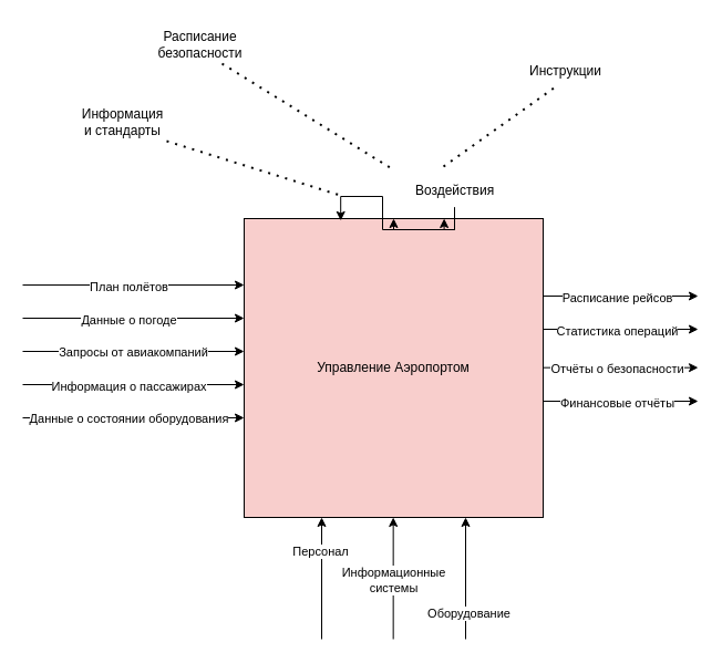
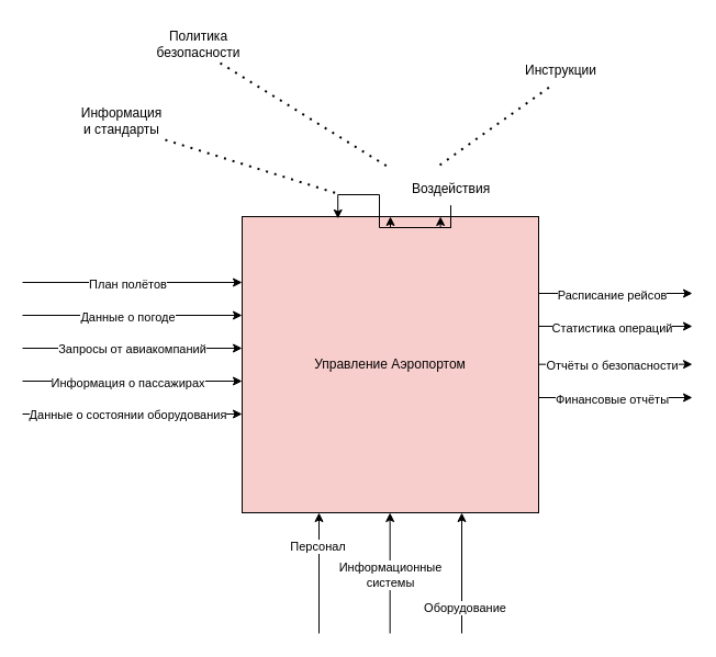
  <mxCell id="0" />
  <mxCell id="1" parent="0" />
  <mxCell id="2" value="Управление Аэропортом" style="whiteSpace=wrap;html=1;aspect=fixed;fillColor=#f8cecc;" vertex="1" parent="1"><mxGeometry x="220" y="197" width="270" height="270" as="geometry" /></mxCell>
  <mxCell id="3" value="" style="endArrow=classic;html=1;rounded=0;" edge="1" parent="1"><mxGeometry relative="1" as="geometry"><mxPoint x="20" y="257" as="sourcePoint" /><mxPoint x="220" y="257" as="targetPoint" /></mxGeometry></mxCell>
  <mxCell id="4" value="План полётов" style="edgeLabel;html=1;align=center;verticalAlign=middle;resizable=0;points=[];" vertex="1" connectable="0" parent="3"><mxGeometry x="-0.052" y="-1" relative="1" as="geometry"><mxPoint as="offset" /></mxGeometry></mxCell>
  <mxCell id="5" value="" style="endArrow=classic;html=1;rounded=0;" edge="1" parent="1"><mxGeometry relative="1" as="geometry"><mxPoint x="20" y="287" as="sourcePoint" /><mxPoint x="220" y="287" as="targetPoint" /></mxGeometry></mxCell>
  <mxCell id="6" value="Данные о погоде" style="edgeLabel;html=1;align=center;verticalAlign=middle;resizable=0;points=[];" vertex="1" connectable="0" parent="5"><mxGeometry x="-0.052" y="-1" relative="1" as="geometry"><mxPoint as="offset" /></mxGeometry></mxCell>
  <mxCell id="7" value="" style="endArrow=classic;html=1;rounded=0;" edge="1" parent="1"><mxGeometry relative="1" as="geometry"><mxPoint x="20" y="317" as="sourcePoint" /><mxPoint x="220" y="317" as="targetPoint" /></mxGeometry></mxCell>
  <mxCell id="8" value="Запросы от авиакомпаний" style="edgeLabel;html=1;align=center;verticalAlign=middle;resizable=0;points=[];" vertex="1" connectable="0" parent="7"><mxGeometry x="-0.052" y="-1" relative="1" as="geometry"><mxPoint x="4" y="-1" as="offset" /></mxGeometry></mxCell>
  <mxCell id="9" value="" style="endArrow=classic;html=1;rounded=0;" edge="1" parent="1"><mxGeometry relative="1" as="geometry"><mxPoint x="20" y="347" as="sourcePoint" /><mxPoint x="220" y="347" as="targetPoint" /></mxGeometry></mxCell>
  <mxCell id="10" value="Информация о пассажирах" style="edgeLabel;html=1;align=center;verticalAlign=middle;resizable=0;points=[];" vertex="1" connectable="0" parent="9"><mxGeometry x="-0.052" y="-1" relative="1" as="geometry"><mxPoint as="offset" /></mxGeometry></mxCell>
  <mxCell id="11" value="" style="endArrow=classic;html=1;rounded=0;" edge="1" parent="1"><mxGeometry relative="1" as="geometry"><mxPoint x="20" y="377" as="sourcePoint" /><mxPoint x="220" y="377" as="targetPoint" /></mxGeometry></mxCell>
  <mxCell id="12" value="Данные о состоянии оборудования" style="edgeLabel;html=1;align=center;verticalAlign=middle;resizable=0;points=[];" vertex="1" connectable="0" parent="11"><mxGeometry x="-0.052" y="-1" relative="1" as="geometry"><mxPoint y="-1" as="offset" /></mxGeometry></mxCell>
  <mxCell id="13" value="" style="endArrow=classic;html=1;rounded=0;" edge="1" parent="1"><mxGeometry relative="1" as="geometry"><mxPoint x="490" y="267" as="sourcePoint" /><mxPoint x="630" y="267" as="targetPoint" /></mxGeometry></mxCell>
  <mxCell id="14" value="Расписание рейсов" style="edgeLabel;html=1;align=center;verticalAlign=middle;resizable=0;points=[];" vertex="1" connectable="0" parent="13"><mxGeometry x="-0.052" y="-1" relative="1" as="geometry"><mxPoint as="offset" /></mxGeometry></mxCell>
  <mxCell id="15" value="" style="endArrow=classic;html=1;rounded=0;" edge="1" parent="1"><mxGeometry relative="1" as="geometry"><mxPoint x="490" y="297" as="sourcePoint" /><mxPoint x="630" y="297" as="targetPoint" /></mxGeometry></mxCell>
  <mxCell id="16" value="Статистика операций" style="edgeLabel;html=1;align=center;verticalAlign=middle;resizable=0;points=[];" vertex="1" connectable="0" parent="15"><mxGeometry x="-0.052" y="-1" relative="1" as="geometry"><mxPoint as="offset" /></mxGeometry></mxCell>
  <mxCell id="17" value="" style="endArrow=classic;html=1;rounded=0;" edge="1" parent="1"><mxGeometry relative="1" as="geometry"><mxPoint x="490" y="331.67" as="sourcePoint" /><mxPoint x="630" y="331.67" as="targetPoint" /></mxGeometry></mxCell>
  <mxCell id="18" value="Отчёты о безопасности" style="edgeLabel;html=1;align=center;verticalAlign=middle;resizable=0;points=[];" vertex="1" connectable="0" parent="17"><mxGeometry x="-0.052" y="-1" relative="1" as="geometry"><mxPoint as="offset" /></mxGeometry></mxCell>
  <mxCell id="19" value="" style="endArrow=classic;html=1;rounded=0;" edge="1" parent="1"><mxGeometry relative="1" as="geometry"><mxPoint x="490" y="362" as="sourcePoint" /><mxPoint x="630" y="362" as="targetPoint" /></mxGeometry></mxCell>
  <mxCell id="20" value="Финансовые отчёты" style="edgeLabel;html=1;align=center;verticalAlign=middle;resizable=0;points=[];" vertex="1" connectable="0" parent="19"><mxGeometry x="-0.052" y="-1" relative="1" as="geometry"><mxPoint as="offset" /></mxGeometry></mxCell>
  <mxCell id="21" value="" style="endArrow=classic;html=1;rounded=0;" edge="1" parent="1"><mxGeometry width="50" height="50" relative="1" as="geometry"><mxPoint x="290" y="577" as="sourcePoint" /><mxPoint x="290" y="467" as="targetPoint" /></mxGeometry></mxCell>
  <mxCell id="22" value="Персонал" style="edgeLabel;html=1;align=center;verticalAlign=middle;resizable=0;points=[];" vertex="1" connectable="0" parent="21"><mxGeometry x="0.297" y="2" relative="1" as="geometry"><mxPoint y="-9" as="offset" /></mxGeometry></mxCell>
  <mxCell id="23" value="" style="endArrow=classic;html=1;rounded=0;" edge="1" parent="1"><mxGeometry width="50" height="50" relative="1" as="geometry"><mxPoint x="354.67" y="577" as="sourcePoint" /><mxPoint x="354.67" y="467" as="targetPoint" /></mxGeometry></mxCell>
  <mxCell id="24" value="Информационные&lt;br&gt;системы" style="edgeLabel;html=1;align=center;verticalAlign=middle;resizable=0;points=[];" vertex="1" connectable="0" parent="23"><mxGeometry x="-0.018" y="-1" relative="1" as="geometry"><mxPoint x="-1" as="offset" /></mxGeometry></mxCell>
  <mxCell id="25" value="" style="endArrow=classic;html=1;rounded=0;" edge="1" parent="1"><mxGeometry width="50" height="50" relative="1" as="geometry"><mxPoint x="420" y="577" as="sourcePoint" /><mxPoint x="420" y="467" as="targetPoint" /></mxGeometry></mxCell>
  <mxCell id="26" value="Оборудование" style="edgeLabel;html=1;align=center;verticalAlign=middle;resizable=0;points=[];" vertex="1" connectable="0" parent="25"><mxGeometry x="-0.564" y="-2" relative="1" as="geometry"><mxPoint as="offset" /></mxGeometry></mxCell>
  <mxCell id="27" style="edgeStyle=orthogonalEdgeStyle;rounded=0;orthogonalLoop=1;jettySize=auto;html=1;entryX=0.5;entryY=0;entryDx=0;entryDy=0;" edge="1" parent="1" source="28" target="2"><mxGeometry relative="1" as="geometry" /></mxCell>
  <mxCell id="28" value="Воздействия" style="text;html=1;align=center;verticalAlign=middle;resizable=0;points=[];autosize=1;strokeColor=none;fillColor=none;" vertex="1" parent="1"><mxGeometry x="365" y="157" width="90" height="30" as="geometry" /></mxCell>
  <mxCell id="29" style="edgeStyle=orthogonalEdgeStyle;rounded=0;orthogonalLoop=1;jettySize=auto;html=1;entryX=0.323;entryY=0.007;entryDx=0;entryDy=0;entryPerimeter=0;" edge="1" parent="1" source="28" target="2"><mxGeometry relative="1" as="geometry" /></mxCell>
  <mxCell id="30" style="edgeStyle=orthogonalEdgeStyle;rounded=0;orthogonalLoop=1;jettySize=auto;html=1;entryX=0.669;entryY=0;entryDx=0;entryDy=0;entryPerimeter=0;" edge="1" parent="1" source="28" target="2"><mxGeometry relative="1" as="geometry" /></mxCell>
  <mxCell id="31" value="" style="endArrow=none;dashed=1;html=1;dashPattern=1 3;strokeWidth=2;rounded=0;" edge="1" parent="1"><mxGeometry width="50" height="50" relative="1" as="geometry"><mxPoint x="150" y="127" as="sourcePoint" /><mxPoint x="310" y="177" as="targetPoint" /></mxGeometry></mxCell>
  <mxCell id="32" value="Информация&lt;br&gt;и стандарты" style="text;html=1;align=center;verticalAlign=middle;resizable=0;points=[];autosize=1;strokeColor=none;fillColor=none;" vertex="1" parent="1"><mxGeometry x="65" y="90" width="90" height="40" as="geometry" /></mxCell>
  <mxCell id="33" value="" style="endArrow=none;dashed=1;html=1;dashPattern=1 3;strokeWidth=2;rounded=0;" edge="1" parent="1"><mxGeometry width="50" height="50" relative="1" as="geometry"><mxPoint x="200" y="57" as="sourcePoint" /><mxPoint x="355" y="153" as="targetPoint" /></mxGeometry></mxCell>
- <mxCell id="34" value="Расписание&lt;br&gt;безопасности" style="text;html=1;align=center;verticalAlign=middle;resizable=0;points=[];autosize=1;strokeColor=none;fillColor=none;" vertex="1" parent="1"><mxGeometry x="130" y="20" width="100" height="40" as="geometry" /></mxCell>
+ <mxCell id="34" value="Политика&lt;br&gt;безопасности" style="text;html=1;align=center;verticalAlign=middle;resizable=0;points=[];autosize=1;strokeColor=none;fillColor=none;" vertex="1" parent="1"><mxGeometry x="130" y="20" width="100" height="40" as="geometry" /></mxCell>
  <mxCell id="35" value="" style="endArrow=none;dashed=1;html=1;dashPattern=1 3;strokeWidth=2;rounded=0;" edge="1" parent="1"><mxGeometry width="50" height="50" relative="1" as="geometry"><mxPoint x="400" y="150" as="sourcePoint" /><mxPoint x="504" y="76" as="targetPoint" /></mxGeometry></mxCell>
  <mxCell id="36" value="Инструкции" style="text;html=1;align=center;verticalAlign=middle;resizable=0;points=[];autosize=1;strokeColor=none;fillColor=none;" vertex="1" parent="1"><mxGeometry x="468" y="51" width="83" height="26" as="geometry" /></mxCell>
